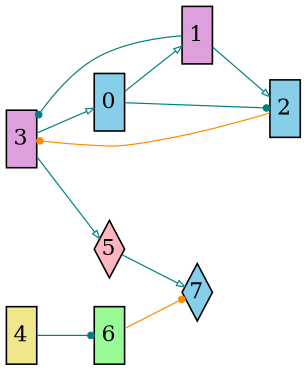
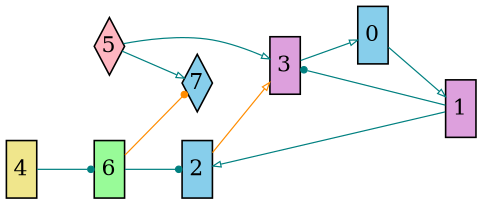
  digraph {
    rankdir=LR
    node [fillcolor=skyblue fixedsize=true shape=box style=filled]
    edge [arrowhead=onormal arrowsize=0.5 color=teal penwidth=0.75]
    6 [fillcolor=palegreen width=.26]
    7 [shape=diamond width=.26]
    5 [fillcolor=lightpink shape=diamond width=.26]
    4 [fillcolor=khaki width=.26]
    3 [fillcolor=plum width=.26]
    0 [width=.26]
    2 [width=.26]
    1 [fillcolor=plum width=.26]
    6 -> 7 [arrowhead=dot color=darkorange]
    5 -> 7
    4 -> 6 [arrowhead=dot]
-   3 -> 5
+   5 -> 3
    3 -> 0
-   0 -> 2 [arrowhead=dot]
+   6 -> 2 [arrowhead=dot]
    0 -> 1
-   2 -> 3 [arrowhead=dot color=darkorange]
+   2 -> 3 [color=darkorange]
    1 -> 3 [arrowhead=dot]
    1 -> 2
  }
